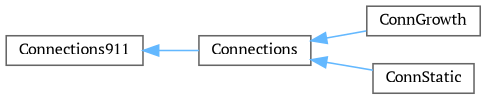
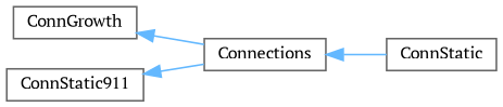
  digraph {
    fontname="PT Serif"
    rankdir=LR
    node [color=grey40 fillcolor=white fontname="PT Serif" fontsize=10 shape=box style=filled]
    edge [color=steelblue1 dir=back fontname="PT Serif" fontsize=10 labelfontname=Helvetica labelfontsize=10 style=solid]
    n1 [height=0.2 label=Connections width=0.4]
    n2 [height=0.2 label=ConnGrowth width=0.4]
    n3 [height=0.2 label=ConnStatic width=0.4]
-   n4 [height=0.2 label=Connections911 width=0.4]
-   n1 -> n2
+   n4 [height=0.2 label=ConnStatic911 width=0.4]
+   n2 -> n1
    n1 -> n3
    n4 -> n1
  }
